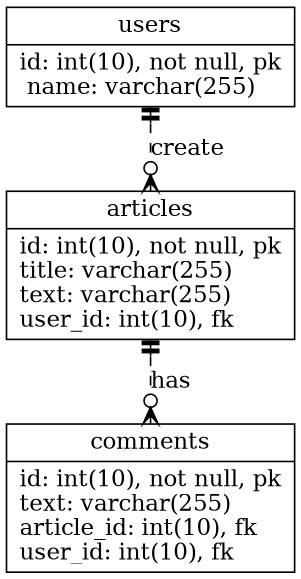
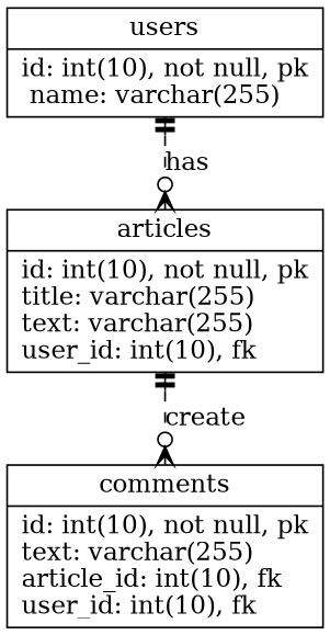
  digraph {
    node [shape=record]
    edge [arrowhead=crowodot arrowtail=teetee dir=both style=dashed]
    n1 [label="{    users|    id:   int(10), not null, pk\l    name: varchar(255)\l  }"]
    n2 [label="{articles|id: int(10), not null, pk\ltitle: varchar(255)\ltext:  varchar(255)\luser_id: int(10), fk\l}"]
    n3 [label="{comments|id: int(10), not null, pk\ltext: varchar(255)\larticle_id: int(10), fk\luser_id: int(10), fk\l}"]
-   n1 -> n2 [label=create]
-   n2 -> n3 [label=has]
+   n1 -> n2 [label=has]
+   n2 -> n3 [label=create]
  }
